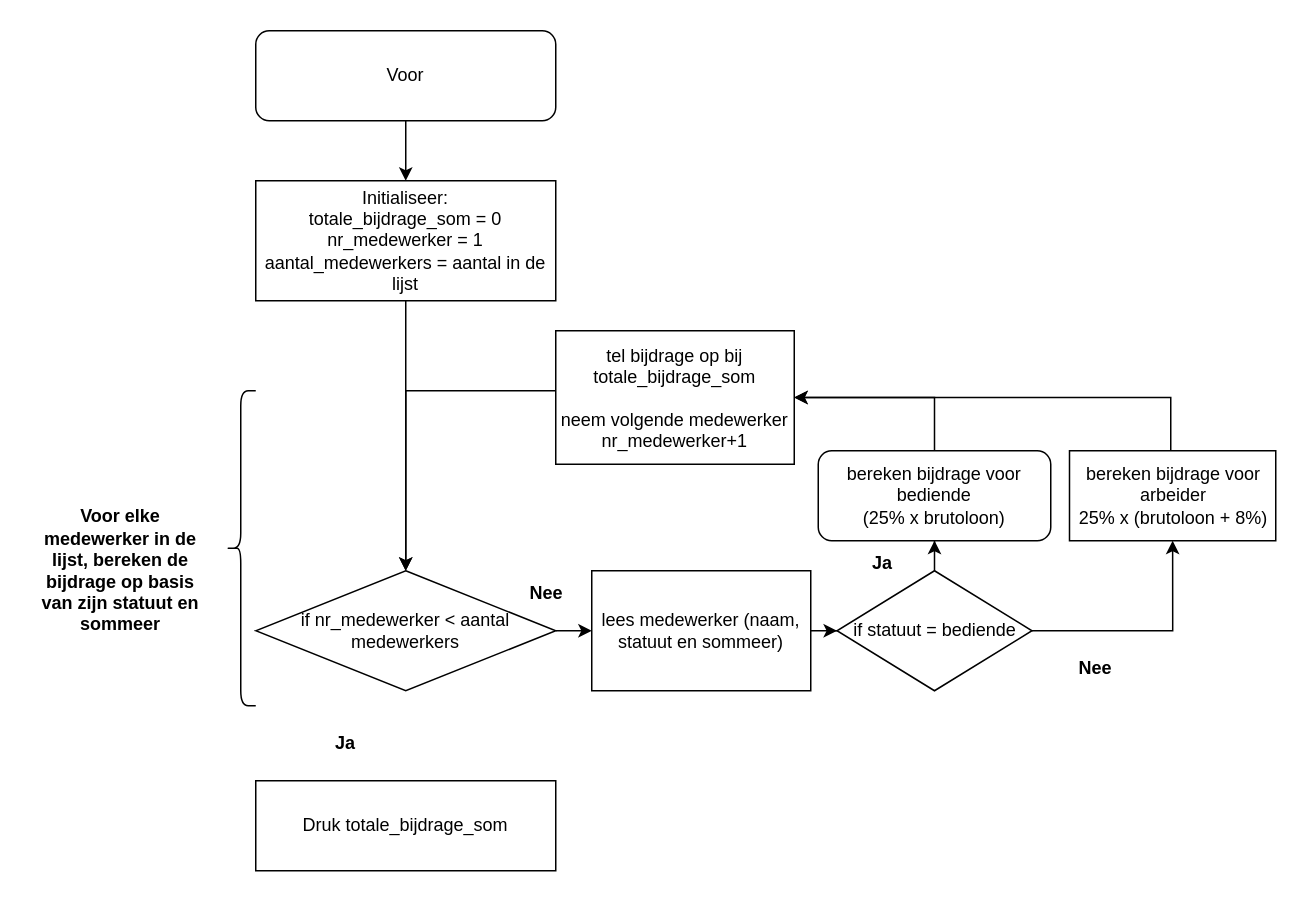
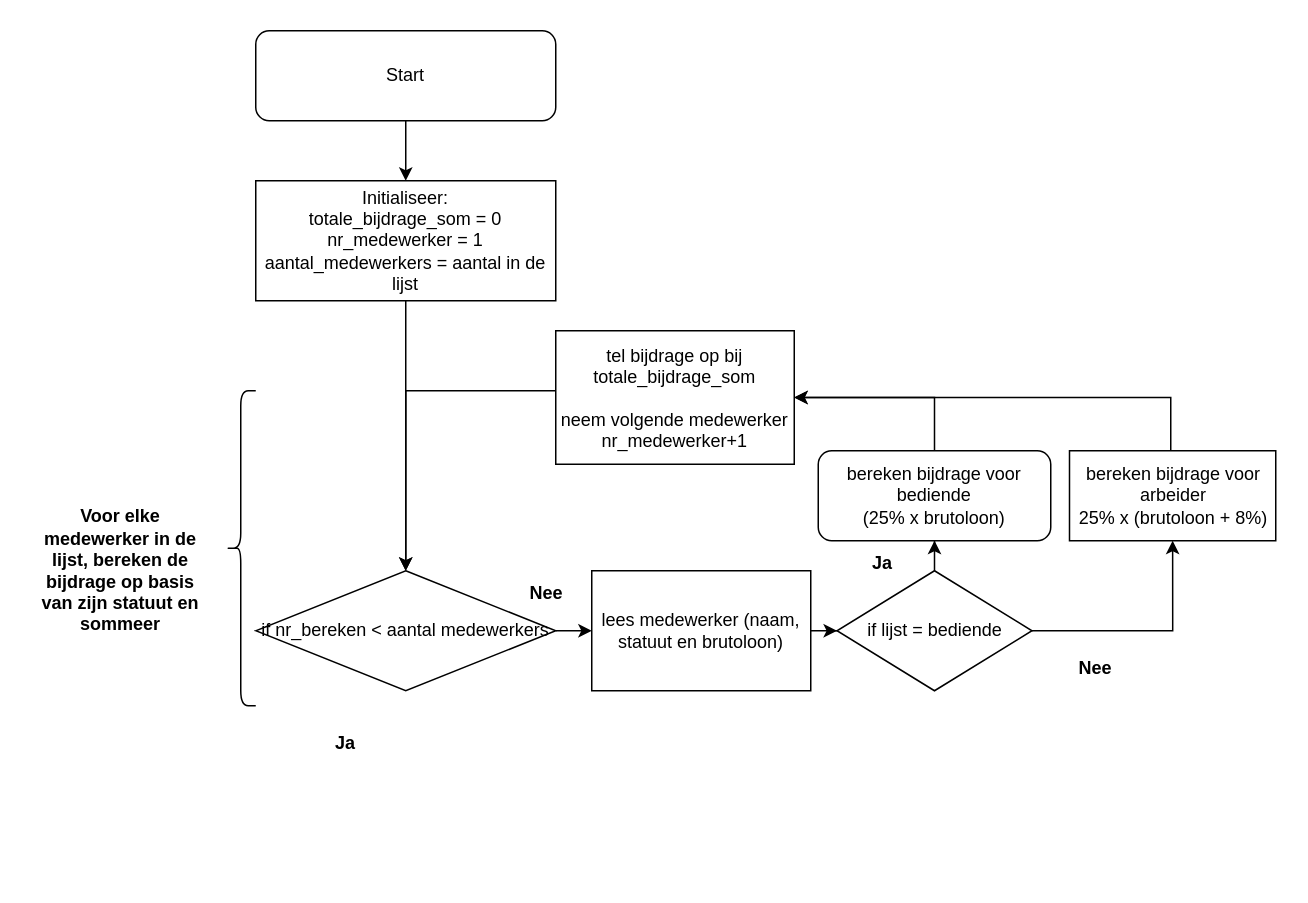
  <mxCell id="0" />
  <mxCell id="1" parent="0" />
  <mxCell id="2" value="" style="edgeStyle=orthogonalEdgeStyle;rounded=0;orthogonalLoop=1;jettySize=auto;html=1;" edge="1" parent="1" source="3" target="5"><mxGeometry relative="1" as="geometry" /></mxCell>
- <mxCell id="3" value="Voor" style="rounded=1;whiteSpace=wrap;html=1;" vertex="1" parent="1"><mxGeometry x="170" y="20" width="200" height="60" as="geometry" /></mxCell>
+ <mxCell id="3" value="Start" style="rounded=1;whiteSpace=wrap;html=1;" vertex="1" parent="1"><mxGeometry x="170" y="20" width="200" height="60" as="geometry" /></mxCell>
  <mxCell id="4" style="edgeStyle=orthogonalEdgeStyle;rounded=0;orthogonalLoop=1;jettySize=auto;html=1;exitX=0.5;exitY=1;exitDx=0;exitDy=0;entryX=0.5;entryY=0;entryDx=0;entryDy=0;" edge="1" parent="1" source="5" target="7"><mxGeometry relative="1" as="geometry" /></mxCell>
  <mxCell id="5" value="&lt;div&gt;Initialiseer:&lt;/div&gt;totale_bijdrage_som = 0&lt;div&gt;nr_medewerker = 1&lt;/div&gt;&lt;div&gt;aantal_medewerkers = aantal in de lijst&lt;/div&gt;" style="rounded=0;whiteSpace=wrap;html=1;" vertex="1" parent="1"><mxGeometry x="170" y="120" width="200" height="80" as="geometry" /></mxCell>
  <mxCell id="6" value="" style="edgeStyle=orthogonalEdgeStyle;rounded=0;orthogonalLoop=1;jettySize=auto;html=1;" edge="1" parent="1" source="7" target="9"><mxGeometry relative="1" as="geometry" /></mxCell>
- <mxCell id="7" value="if nr_medewerker &amp;lt; aantal medewerkers" style="rhombus;whiteSpace=wrap;html=1;" vertex="1" parent="1"><mxGeometry x="170" y="380" width="200" height="80" as="geometry" /></mxCell>
+ <mxCell id="7" value="if nr_bereken &amp;lt; aantal medewerkers" style="rhombus;whiteSpace=wrap;html=1;" vertex="1" parent="1"><mxGeometry x="170" y="380" width="200" height="80" as="geometry" /></mxCell>
  <mxCell id="8" value="" style="edgeStyle=orthogonalEdgeStyle;rounded=0;orthogonalLoop=1;jettySize=auto;html=1;" edge="1" parent="1" source="9" target="12"><mxGeometry relative="1" as="geometry" /></mxCell>
- <mxCell id="9" value="lees medewerker (naam, statuut en sommeer)" style="rounded=0;whiteSpace=wrap;html=1;" vertex="1" parent="1"><mxGeometry x="394" y="380" width="146" height="80" as="geometry" /></mxCell>
+ <mxCell id="9" value="lees medewerker (naam, statuut en brutoloon)" style="rounded=0;whiteSpace=wrap;html=1;" vertex="1" parent="1"><mxGeometry x="394" y="380" width="146" height="80" as="geometry" /></mxCell>
  <mxCell id="10" value="" style="edgeStyle=orthogonalEdgeStyle;rounded=0;orthogonalLoop=1;jettySize=auto;html=1;" edge="1" parent="1" source="12" target="16"><mxGeometry relative="1" as="geometry" /></mxCell>
  <mxCell id="11" style="edgeStyle=orthogonalEdgeStyle;rounded=0;orthogonalLoop=1;jettySize=auto;html=1;entryX=0.5;entryY=1;entryDx=0;entryDy=0;" edge="1" parent="1" source="12" target="18"><mxGeometry relative="1" as="geometry" /></mxCell>
- <mxCell id="12" value="if statuut = bediende" style="rhombus;whiteSpace=wrap;html=1;" vertex="1" parent="1"><mxGeometry x="557.5" y="380" width="130" height="80" as="geometry" /></mxCell>
+ <mxCell id="12" value="if lijst = bediende" style="rhombus;whiteSpace=wrap;html=1;" vertex="1" parent="1"><mxGeometry x="557.5" y="380" width="130" height="80" as="geometry" /></mxCell>
  <mxCell id="13" value="Nee" style="text;html=1;align=center;verticalAlign=middle;whiteSpace=wrap;rounded=0;fontStyle=1" vertex="1" parent="1"><mxGeometry x="334" y="380" width="60" height="30" as="geometry" /></mxCell>
  <mxCell id="14" value="Ja" style="text;html=1;align=center;verticalAlign=middle;whiteSpace=wrap;rounded=0;fontStyle=1" vertex="1" parent="1"><mxGeometry x="200" y="480" width="60" height="30" as="geometry" /></mxCell>
  <mxCell id="15" style="edgeStyle=orthogonalEdgeStyle;rounded=0;orthogonalLoop=1;jettySize=auto;html=1;exitX=0.5;exitY=0;exitDx=0;exitDy=0;" edge="1" parent="1" source="16" target="21"><mxGeometry relative="1" as="geometry" /></mxCell>
  <mxCell id="16" value="bereken bijdrage voor bediende&lt;div&gt;(25% x brutoloon)&lt;/div&gt;" style="whiteSpace=wrap;html=1;rounded=1;" vertex="1" parent="1"><mxGeometry x="545" y="300" width="155" height="60" as="geometry" /></mxCell>
  <mxCell id="17" style="edgeStyle=orthogonalEdgeStyle;rounded=0;orthogonalLoop=1;jettySize=auto;html=1;exitX=0.5;exitY=0;exitDx=0;exitDy=0;entryX=1;entryY=0.5;entryDx=0;entryDy=0;" edge="1" parent="1" source="18" target="21"><mxGeometry relative="1" as="geometry"><Array as="points"><mxPoint x="780" y="300" /><mxPoint x="780" y="265" /></Array></mxGeometry></mxCell>
  <mxCell id="18" value="bereken bijdrage voor arbeider&lt;div&gt;25% x (brutoloon + 8%)&lt;/div&gt;" style="rounded=0;whiteSpace=wrap;html=1;" vertex="1" parent="1"><mxGeometry x="712.5" y="300" width="137.5" height="60" as="geometry" /></mxCell>
  <mxCell id="19" value="Nee" style="text;html=1;align=center;verticalAlign=middle;whiteSpace=wrap;rounded=0;fontStyle=1" vertex="1" parent="1"><mxGeometry x="700" y="430" width="60" height="30" as="geometry" /></mxCell>
  <mxCell id="20" style="edgeStyle=orthogonalEdgeStyle;rounded=0;orthogonalLoop=1;jettySize=auto;html=1;entryX=0.5;entryY=0;entryDx=0;entryDy=0;" edge="1" parent="1" source="21" target="7"><mxGeometry relative="1" as="geometry"><Array as="points"><mxPoint x="270" y="260" /></Array></mxGeometry></mxCell>
  <mxCell id="21" value="&lt;span style=&quot;color: rgba(0, 0, 0, 0); font-family: monospace; font-size: 0px; text-align: start; text-wrap-mode: nowrap;&quot;&gt;%3CmxGraphModel%3E%3Croot%3E%3CmxCell%20id%3D%220%22%2F%3E%3CmxCell%20id%3D%221%22%20parent%3D%220%22%2F%3E%3CmxCell%20id%3D%222%22%20value%3D%22lees%20medewerker%20(naam%2C%20rol%20en%20brutoloon)%22%20style%3D%22rounded%3D0%3BwhiteSpace%3Dwrap%3Bhtml%3D1%3B%22%20vertex%3D%221%22%20parent%3D%221%22%3E%3CmxGeometry%20x%3D%22295%22%20y%3D%22400%22%20width%3D%22130%22%20height%3D%2260%22%20as%3D%22geometry%22%2F%3E%3C%2FmxCell%3E%3C%2Froot%3E%3C%2FmxGraphModel%3Etel bok&lt;/span&gt;tel bijdrage op bij totale_bijdrage_som&lt;div&gt;&lt;br&gt;&lt;div&gt;neem volgende medewerker&lt;div&gt;nr_medewerker+1&lt;/div&gt;&lt;/div&gt;&lt;/div&gt;" style="rounded=0;whiteSpace=wrap;html=1;" vertex="1" parent="1"><mxGeometry x="370" y="220" width="159" height="89" as="geometry" /></mxCell>
- <mxCell id="22" value="Druk totale_bijdrage_som" style="rounded=0;whiteSpace=wrap;html=1;" vertex="1" parent="1"><mxGeometry x="170" y="520" width="200" height="60" as="geometry" /></mxCell>
  <mxCell id="23" value="Ja" style="text;html=1;align=center;verticalAlign=middle;whiteSpace=wrap;rounded=0;fontStyle=1" vertex="1" parent="1"><mxGeometry x="557.5" y="360" width="60" height="30" as="geometry" /></mxCell>
  <mxCell id="24" value="" style="shape=curlyBracket;whiteSpace=wrap;html=1;rounded=1;labelPosition=left;verticalLabelPosition=middle;align=right;verticalAlign=middle;" vertex="1" parent="1"><mxGeometry x="150" y="260" width="20" height="210" as="geometry" /></mxCell>
  <mxCell id="25" value="Voor elke medewerker in de lijst, bereken de bijdrage op basis van zijn statuut en sommeer" style="text;html=1;align=center;verticalAlign=middle;whiteSpace=wrap;rounded=0;fontStyle=1" vertex="1" parent="1"><mxGeometry x="20" y="300" width="120" height="160" as="geometry" /></mxCell>
